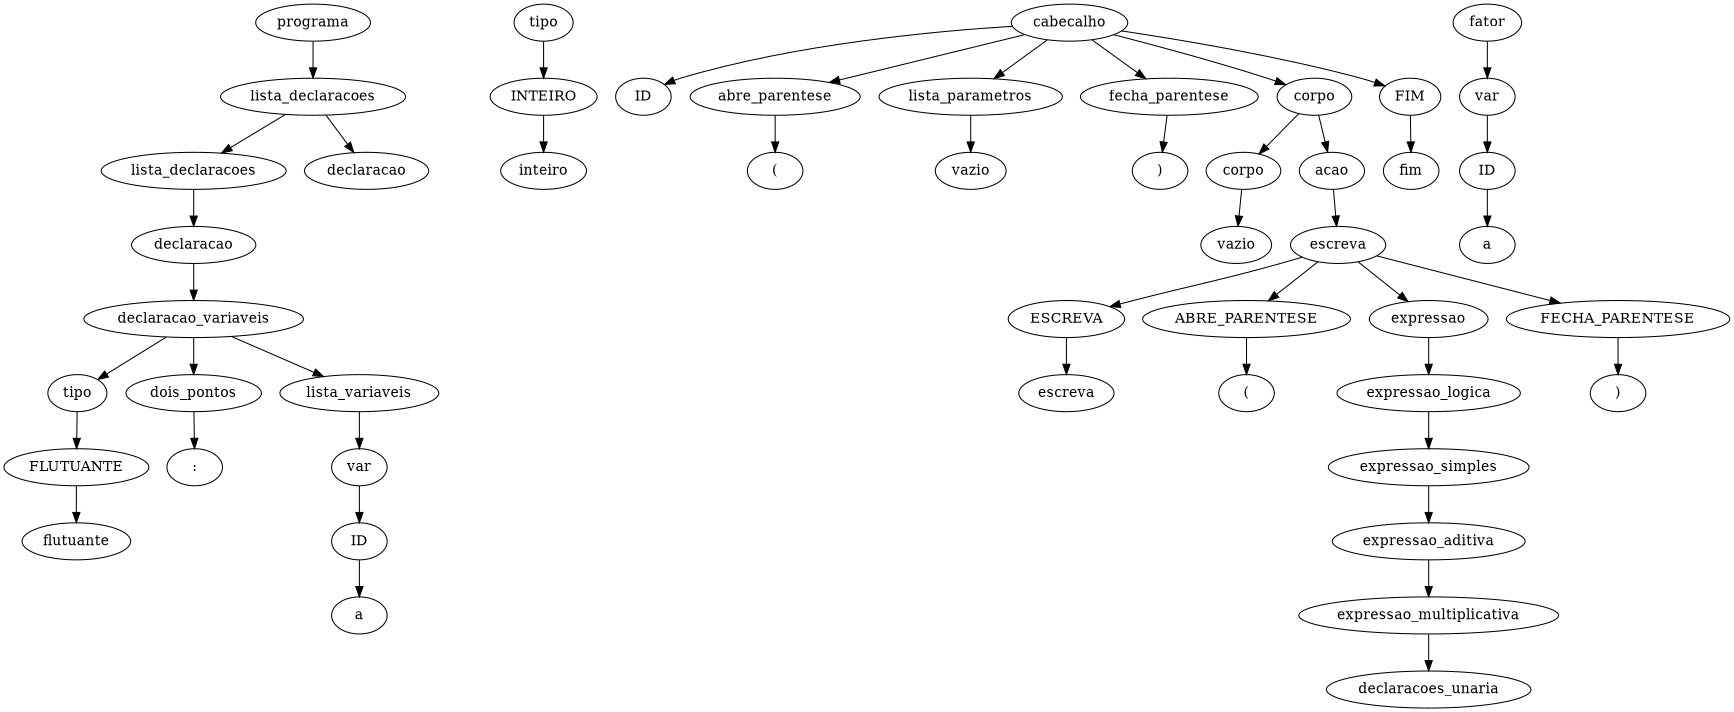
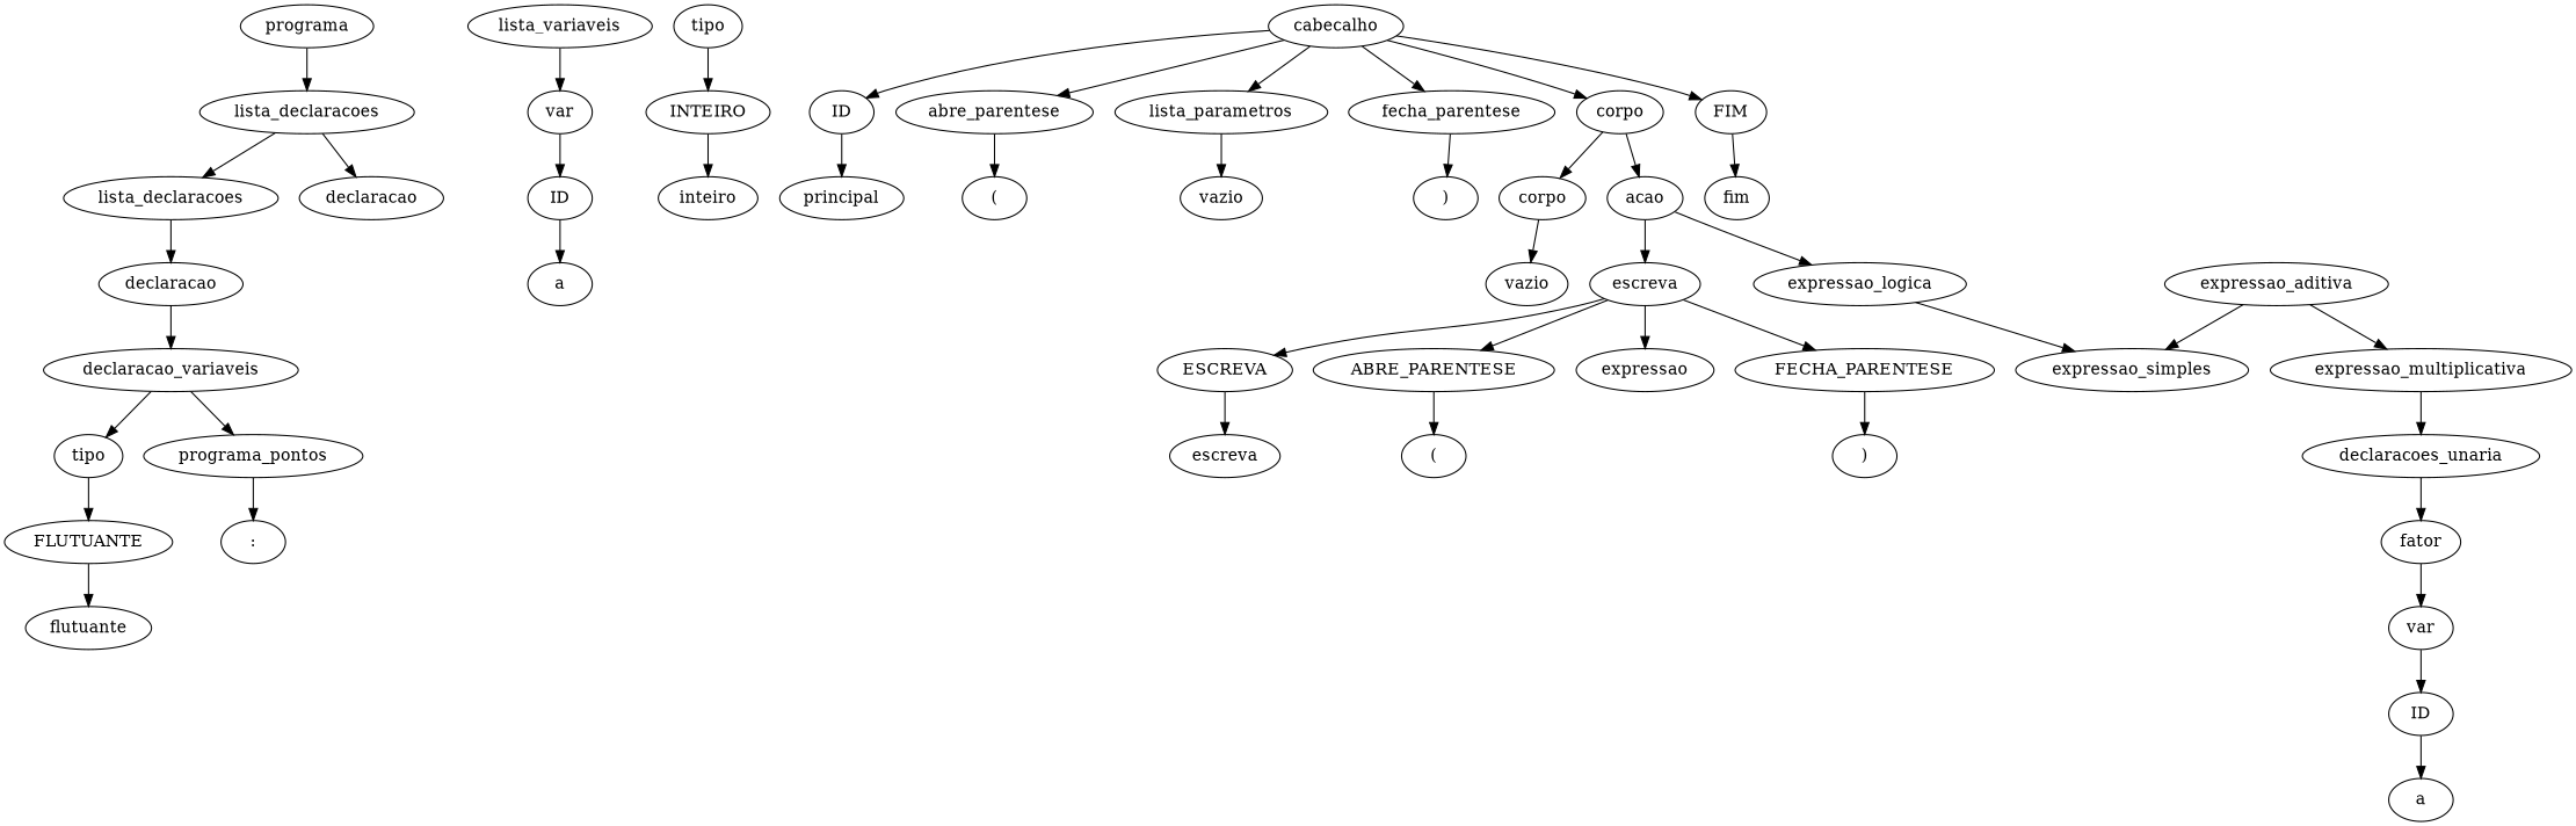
  digraph {
    n1 [label=programa]
    n2 [label=lista_declaracoes]
    n3 [label=lista_declaracoes]
    n4 [label=declaracao]
    n5 [label=declaracao]
    n6 [label=declaracao_variaveis]
    n7 [label=tipo]
-   n8 [label=dois_pontos]
+   n8 [label=programa_pontos]
    n9 [label=lista_variaveis]
    n10 [label=FLUTUANTE]
    n11 [label=":"]
    n12 [label=var]
    n13 [label=flutuante]
    n14 [label=ID]
    n15 [label=a]
    n16 [label=tipo]
    n17 [label=INTEIRO]
    n18 [label=cabecalho]
    n19 [label=ID]
    n20 [label=abre_parentese]
    n21 [label=lista_parametros]
    n22 [label=fecha_parentese]
    n23 [label=corpo]
    n24 [label=FIM]
    n25 [label=inteiro]
+   n26 [label=principal]
    n27 [label="("]
    n28 [label=vazio]
    n29 [label=")"]
    n30 [label=corpo]
    n31 [label=acao]
    n32 [label=fim]
    n33 [label=vazio]
    n34 [label=escreva]
    n35 [label=ESCREVA]
    n36 [label=ABRE_PARENTESE]
    n37 [label=expressao]
    n38 [label=FECHA_PARENTESE]
    n39 [label=escreva]
    n40 [label="("]
    n41 [label=expressao_logica]
    n42 [label=")"]
    n43 [label=expressao_simples]
    n44 [label=expressao_aditiva]
    n45 [label=expressao_multiplicativa]
    n46 [label=declaracoes_unaria]
    n47 [label=fator]
    n48 [label=var]
    n49 [label=ID]
    n50 [label=a]
    n1 -> n2
    n2 -> n3
    n2 -> n4
    n3 -> n5
    n5 -> n6
    n6 -> n7
    n6 -> n8
-   n6 -> n9
    n7 -> n10
    n8 -> n11
    n9 -> n12
    n10 -> n13
    n12 -> n14
    n14 -> n15
    n16 -> n17
    n17 -> n25
    n18 -> n19
    n18 -> n20
    n18 -> n21
    n18 -> n22
    n18 -> n23
    n18 -> n24
+   n19 -> n26
    n20 -> n27
    n21 -> n28
    n22 -> n29
    n23 -> n30
    n23 -> n31
    n24 -> n32
    n30 -> n33
    n31 -> n34
    n34 -> n35
    n34 -> n36
    n34 -> n37
    n34 -> n38
    n35 -> n39
    n36 -> n40
-   n37 -> n41
+   n31 -> n41
    n38 -> n42
    n41 -> n43
-   n43 -> n44
+   n44 -> n43
    n44 -> n45
    n45 -> n46
+   n46 -> n47
    n47 -> n48
    n48 -> n49
    n49 -> n50
  }
